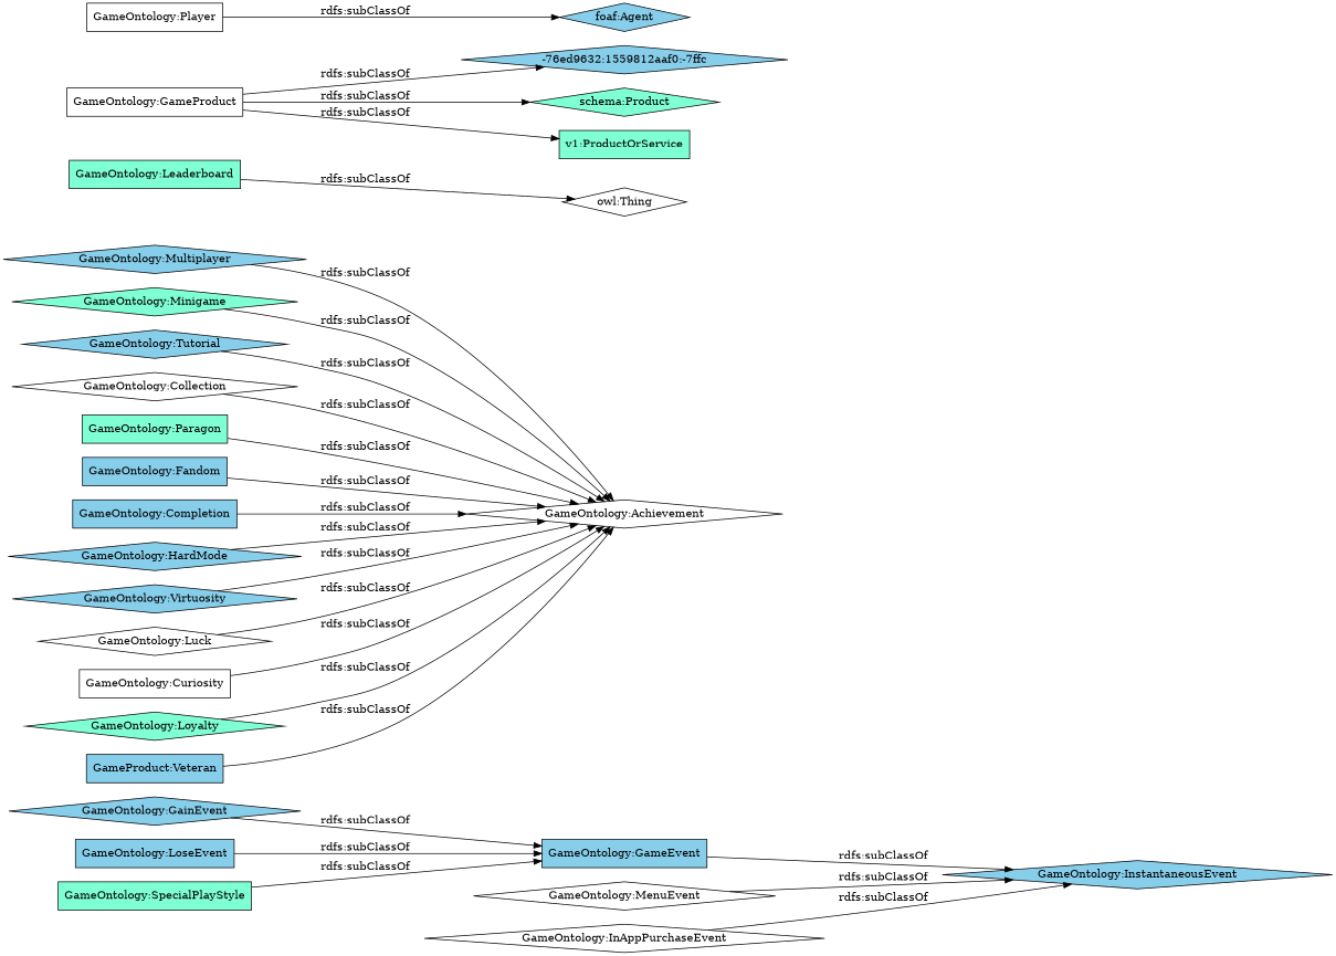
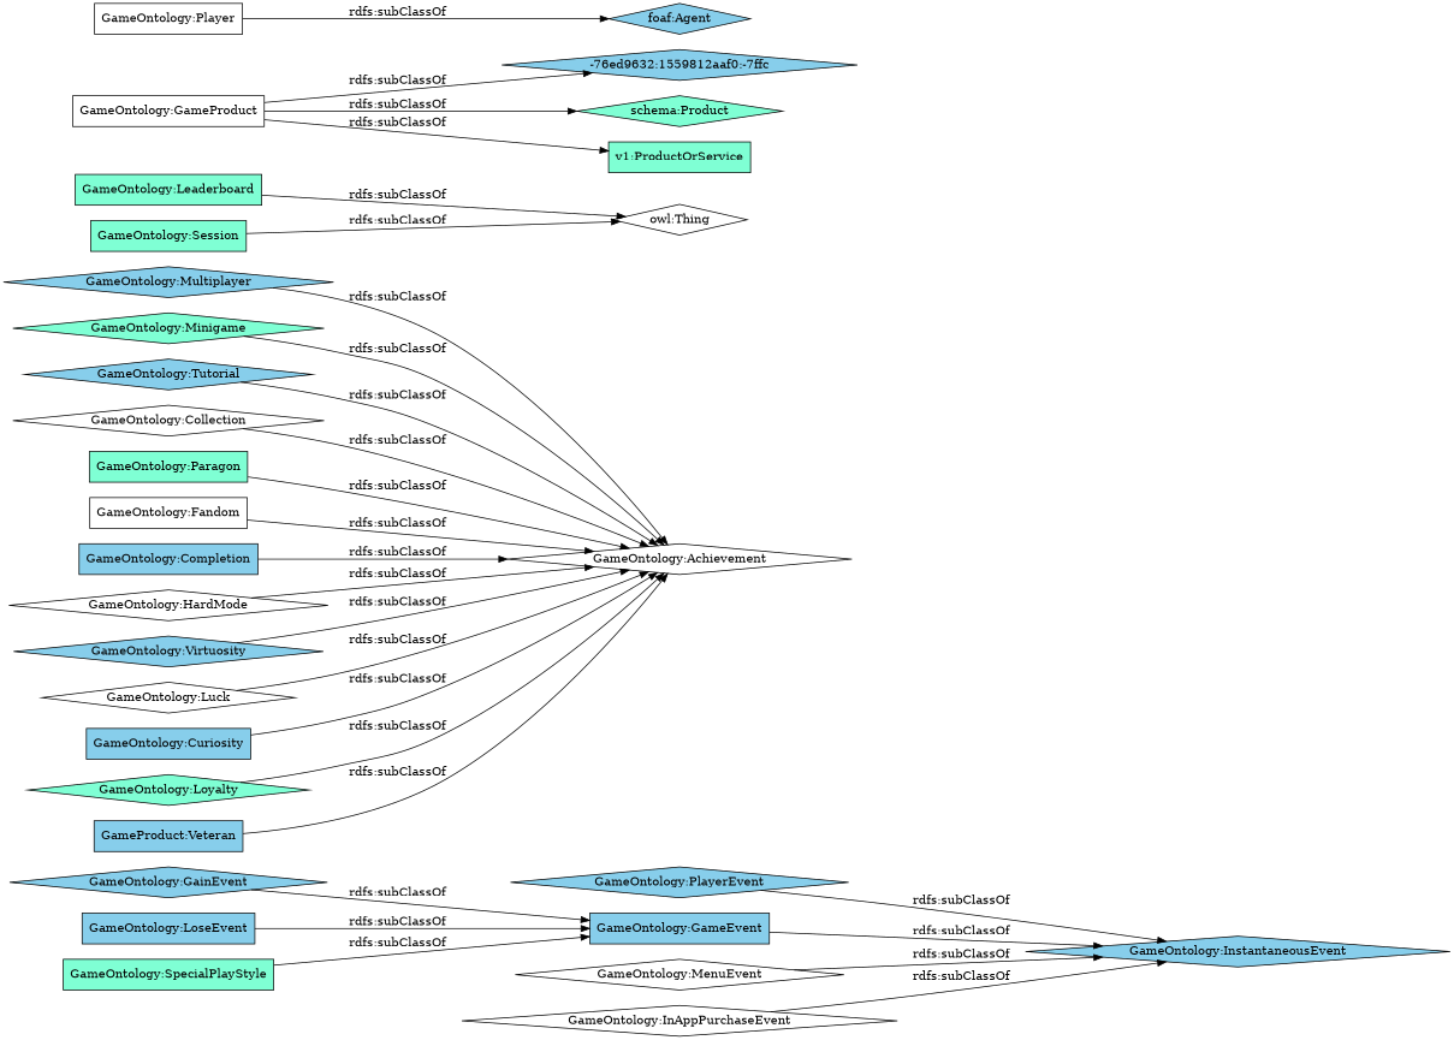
  digraph {
    rankdir=LR
    node [color=black fillcolor=skyblue shape=diamond style=filled]
+   "GameOntology:PlayerEvent"
    "GameOntology:InstantaneousEvent"
    "GameOntology:Achievement" [fillcolor=white]
    "GameOntology:Multiplayer"
    "GameOntology:GameEvent" [shape=box]
    "GameOntology:Leaderboard" [fillcolor=aquamarine shape=box]
    "owl:Thing" [fillcolor=white]
    "GameOntology:Minigame" [fillcolor=aquamarine]
    "GameOntology:MenuEvent" [fillcolor=white]
    "GameOntology:Tutorial"
    "GameOntology:Collection" [fillcolor=white]
    "GameOntology:Paragon" [fillcolor=aquamarine shape=box]
    "GameOntology:GameProduct" [fillcolor=white shape=box]
    "-76ed9632:1559812aaf0:-7ffc"
    "schema:Product" [fillcolor=aquamarine]
    "v1:ProductOrService" [fillcolor=aquamarine shape=box]
-   "GameOntology:Fandom" [shape=box]
+   "GameOntology:Fandom" [fillcolor=white shape=box]
    "GameOntology:Completion" [shape=box]
    "GameOntology:InAppPurchaseEvent" [fillcolor=white]
-   "GameOntology:HardMode"
+   "GameOntology:HardMode" [fillcolor=white]
    "GameOntology:GainEvent"
    "GameOntology:Virtuosity"
    "GameOntology:LoseEvent" [shape=box]
    "GameOntology:Luck" [fillcolor=white]
-   "GameOntology:Curiosity" [fillcolor=white shape=box]
+   "GameOntology:Curiosity" [shape=box]
+   "GameOntology:Session" [fillcolor=aquamarine shape=box]
    "GameOntology:SpecialPlayStyle" [fillcolor=aquamarine shape=box]
    "GameOntology:Loyalty" [fillcolor=aquamarine]
    "GameOntology:Player" [fillcolor=white shape=box]
    "foaf:Agent"
    n31 [label="GameProduct:Veteran" shape=box]
+   "GameOntology:PlayerEvent" -> "GameOntology:InstantaneousEvent" [label="rdfs:subClassOf"]
    "GameOntology:Multiplayer" -> "GameOntology:Achievement" [label="rdfs:subClassOf"]
    "GameOntology:GameEvent" -> "GameOntology:InstantaneousEvent" [label="rdfs:subClassOf"]
    "GameOntology:Leaderboard" -> "owl:Thing" [label="rdfs:subClassOf"]
    "GameOntology:Minigame" -> "GameOntology:Achievement" [label="rdfs:subClassOf"]
    "GameOntology:MenuEvent" -> "GameOntology:InstantaneousEvent" [label="rdfs:subClassOf"]
    "GameOntology:Tutorial" -> "GameOntology:Achievement" [label="rdfs:subClassOf"]
    "GameOntology:Collection" -> "GameOntology:Achievement" [label="rdfs:subClassOf"]
    "GameOntology:Paragon" -> "GameOntology:Achievement" [label="rdfs:subClassOf"]
    "GameOntology:GameProduct" -> "-76ed9632:1559812aaf0:-7ffc" [label="rdfs:subClassOf"]
    "GameOntology:GameProduct" -> "schema:Product" [label="rdfs:subClassOf"]
    "GameOntology:GameProduct" -> "v1:ProductOrService" [label="rdfs:subClassOf"]
    "GameOntology:Fandom" -> "GameOntology:Achievement" [label="rdfs:subClassOf"]
    "GameOntology:Completion" -> "GameOntology:Achievement" [label="rdfs:subClassOf"]
    "GameOntology:InAppPurchaseEvent" -> "GameOntology:InstantaneousEvent" [label="rdfs:subClassOf"]
    "GameOntology:HardMode" -> "GameOntology:Achievement" [label="rdfs:subClassOf"]
    "GameOntology:GainEvent" -> "GameOntology:GameEvent" [label="rdfs:subClassOf"]
    "GameOntology:Virtuosity" -> "GameOntology:Achievement" [label="rdfs:subClassOf"]
    "GameOntology:LoseEvent" -> "GameOntology:GameEvent" [label="rdfs:subClassOf"]
    "GameOntology:Luck" -> "GameOntology:Achievement" [label="rdfs:subClassOf"]
    "GameOntology:Curiosity" -> "GameOntology:Achievement" [label="rdfs:subClassOf"]
+   "GameOntology:Session" -> "owl:Thing" [label="rdfs:subClassOf"]
    "GameOntology:SpecialPlayStyle" -> "GameOntology:GameEvent" [label="rdfs:subClassOf"]
    "GameOntology:Loyalty" -> "GameOntology:Achievement" [label="rdfs:subClassOf"]
    "GameOntology:Player" -> "foaf:Agent" [label="rdfs:subClassOf"]
    n31 -> "GameOntology:Achievement" [label="rdfs:subClassOf"]
  }
